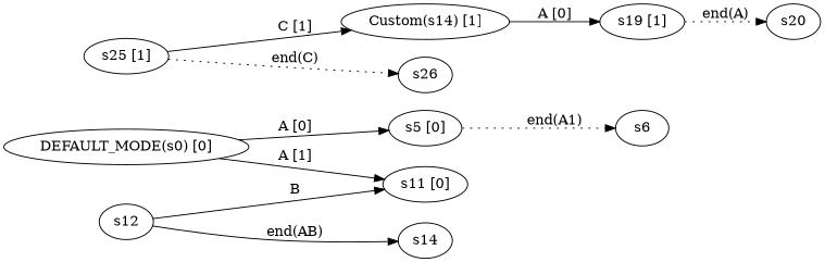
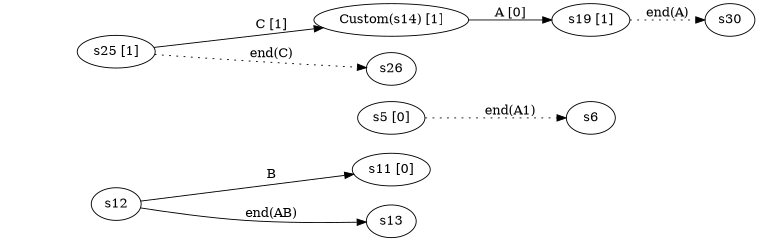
  digraph {
    rankdir=LR
-   "DEFAULT_MODE(s0) [0]"
    "s5 [0]"
    "s11 [0]"
    s6
    s12
-   s13 [label=s14]
+   s13
    "Custom(s14) [1]"
    "s19 [1]"
-   s20
+   s20 [label=s30]
    "s25 [1]"
    s26
-   "DEFAULT_MODE(s0) [0]" -> "s5 [0]" [label="A [0]"]
-   "DEFAULT_MODE(s0) [0]" -> "s11 [0]" [label="A [1]"]
    "s5 [0]" -> s6 [label="end(A1)" style=dotted]
    s12 -> "s11 [0]" [label=B]
    s12 -> s13 [label="end(AB)" style=solid]
    "Custom(s14) [1]" -> "s19 [1]" [label="A [0]"]
    "s19 [1]" -> s20 [label="end(A)" style=dotted]
    "s25 [1]" -> "Custom(s14) [1]" [label="C [1]"]
    "s25 [1]" -> s26 [label="end(C)" style=dotted]
  }
